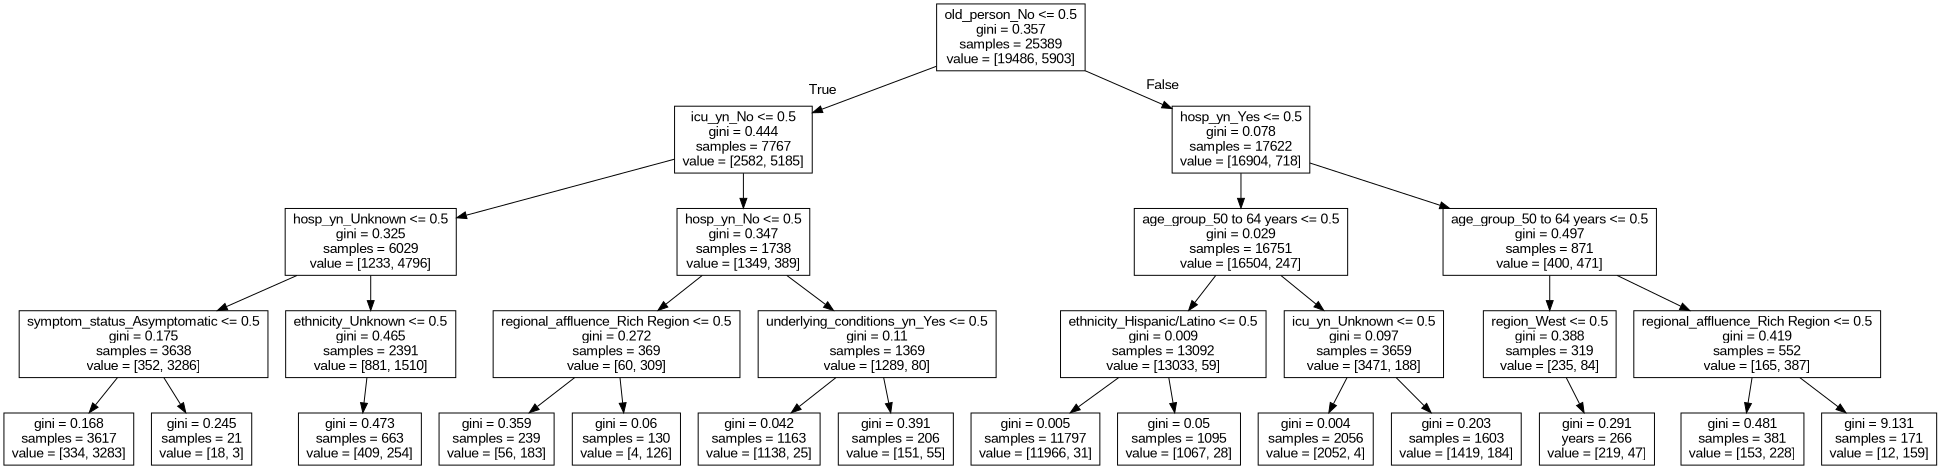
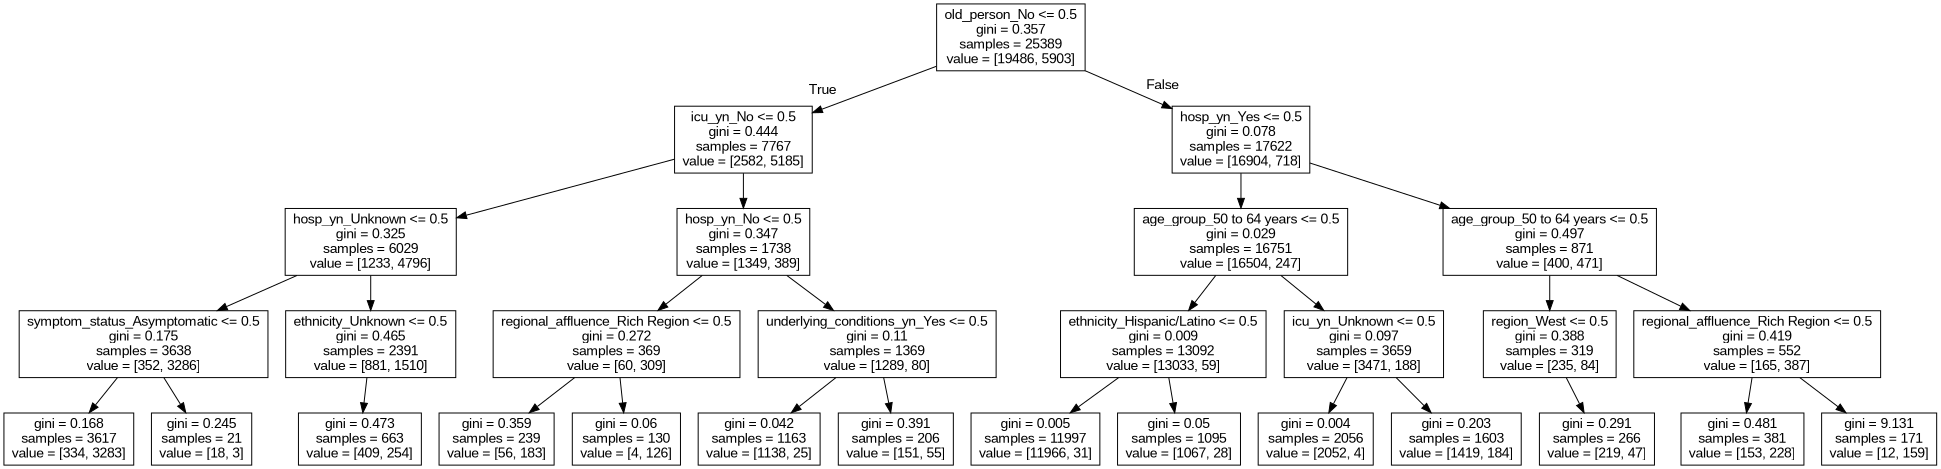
  digraph {
    fontname="Liberation Sans"
    node [fontname="Liberation Sans" shape=box]
    edge [fontname="Liberation Sans"]
    n1 [label="old_person_No <= 0.5\ngini = 0.357\nsamples = 25389\nvalue = [19486, 5903]"]
    n2 [label="icu_yn_No <= 0.5\ngini = 0.444\nsamples = 7767\nvalue = [2582, 5185]"]
    n3 [label="hosp_yn_Yes <= 0.5\ngini = 0.078\nsamples = 17622\nvalue = [16904, 718]"]
    n4 [label="hosp_yn_Unknown <= 0.5\ngini = 0.325\nsamples = 6029\nvalue = [1233, 4796]"]
    n5 [label="hosp_yn_No <= 0.5\ngini = 0.347\nsamples = 1738\nvalue = [1349, 389]"]
    n6 [label="age_group_50 to 64 years <= 0.5\ngini = 0.029\nsamples = 16751\nvalue = [16504, 247]"]
    n7 [label="age_group_50 to 64 years <= 0.5\ngini = 0.497\nsamples = 871\nvalue = [400, 471]"]
    n8 [label="symptom_status_Asymptomatic <= 0.5\ngini = 0.175\nsamples = 3638\nvalue = [352, 3286]"]
    n9 [label="ethnicity_Unknown <= 0.5\ngini = 0.465\nsamples = 2391\nvalue = [881, 1510]"]
    n10 [label="regional_affluence_Rich Region <= 0.5\ngini = 0.272\nsamples = 369\nvalue = [60, 309]"]
    n11 [label="underlying_conditions_yn_Yes <= 0.5\ngini = 0.11\nsamples = 1369\nvalue = [1289, 80]"]
    n12 [label="gini = 0.168\nsamples = 3617\nvalue = [334, 3283]"]
    n13 [label="gini = 0.245\nsamples = 21\nvalue = [18, 3]"]
    n14 [label="gini = 0.473\nsamples = 663\nvalue = [409, 254]"]
    n15 [label="gini = 0.359\nsamples = 239\nvalue = [56, 183]"]
    n16 [label="gini = 0.06\nsamples = 130\nvalue = [4, 126]"]
    n17 [label="gini = 0.042\nsamples = 1163\nvalue = [1138, 25]"]
    n18 [label="gini = 0.391\nsamples = 206\nvalue = [151, 55]"]
    n19 [label="ethnicity_Hispanic/Latino <= 0.5\ngini = 0.009\nsamples = 13092\nvalue = [13033, 59]"]
    n20 [label="icu_yn_Unknown <= 0.5\ngini = 0.097\nsamples = 3659\nvalue = [3471, 188]"]
    n21 [label="region_West <= 0.5\ngini = 0.388\nsamples = 319\nvalue = [235, 84]"]
    n22 [label="regional_affluence_Rich Region <= 0.5\ngini = 0.419\nsamples = 552\nvalue = [165, 387]"]
-   n23 [label="gini = 0.005\nsamples = 11797\nvalue = [11966, 31]"]
+   n23 [label="gini = 0.005\nsamples = 11997\nvalue = [11966, 31]"]
    n24 [label="gini = 0.05\nsamples = 1095\nvalue = [1067, 28]"]
    n25 [label="gini = 0.004\nsamples = 2056\nvalue = [2052, 4]"]
    n26 [label="gini = 0.203\nsamples = 1603\nvalue = [1419, 184]"]
-   n27 [label="gini = 0.291\nyears = 266\nvalue = [219, 47]"]
+   n27 [label="gini = 0.291\nsamples = 266\nvalue = [219, 47]"]
    n28 [label="gini = 0.481\nsamples = 381\nvalue = [153, 228]"]
    n29 [label="gini = 9.131\nsamples = 171\nvalue = [12, 159]"]
    n1 -> n2 [headlabel=True labelangle=45 labeldistance=2.5]
    n1 -> n3 [headlabel=False labelangle=-45 labeldistance=2.5]
    n2 -> n4
    n2 -> n5
    n3 -> n6
    n3 -> n7
    n4 -> n8
    n4 -> n9
    n5 -> n10
    n5 -> n11
    n6 -> n19
    n6 -> n20
    n7 -> n21
    n7 -> n22
    n8 -> n12
    n8 -> n13
    n9 -> n14
    n10 -> n15
    n10 -> n16
    n11 -> n17
    n11 -> n18
    n19 -> n23
    n19 -> n24
    n20 -> n25
    n20 -> n26
    n21 -> n27
    n22 -> n28
    n22 -> n29
  }
